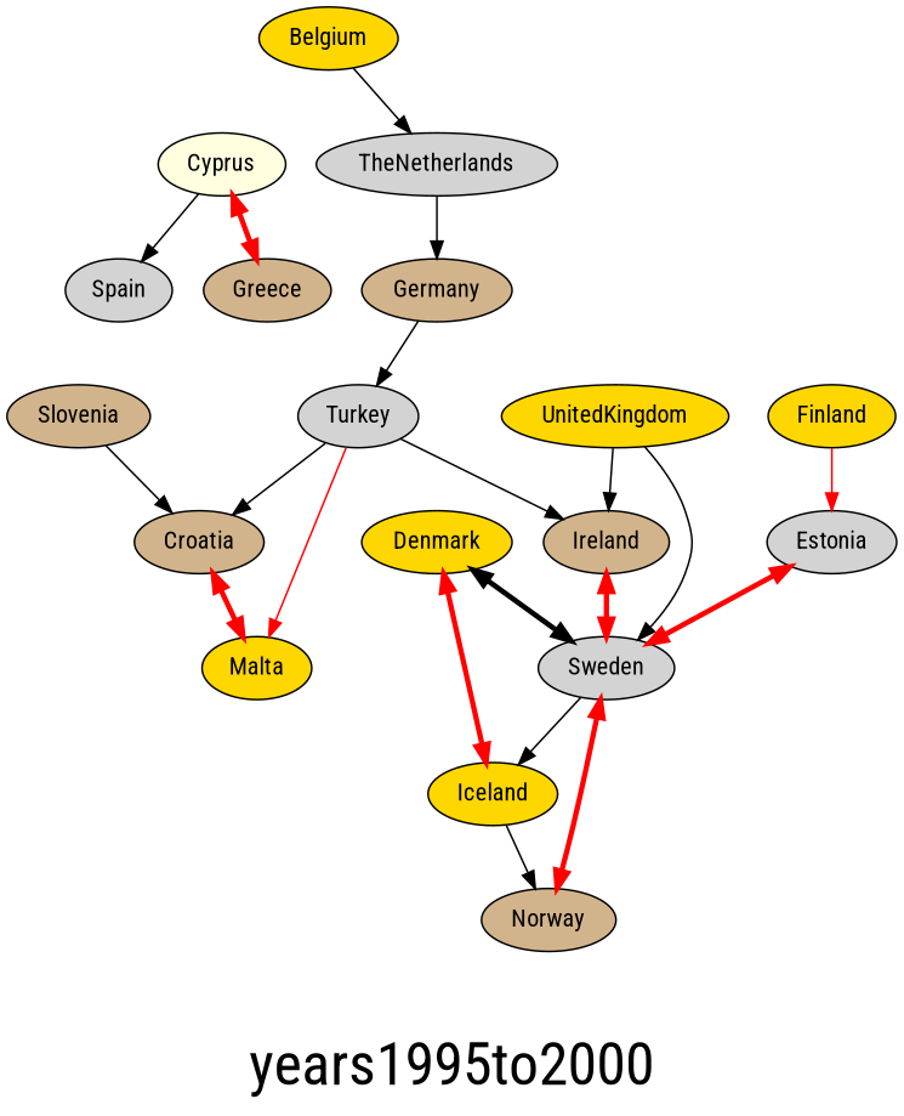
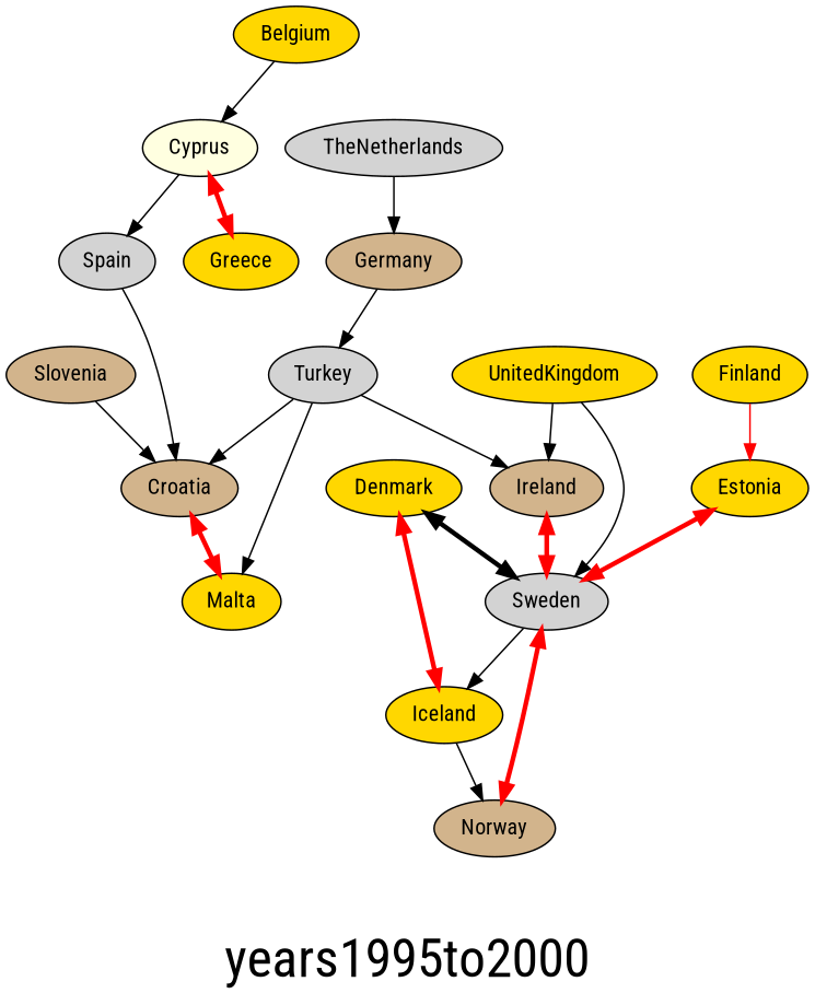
  digraph {
    fontname="Roboto Condensed"
    fontsize=34
    label=years1995to2000
    node [fillcolor=gold fontname="Roboto Condensed" style=filled]
    edge [fontname="Roboto Condensed"]
    TheNetherlands [fillcolor=lightgrey]
    Belgium
    Germany [fillcolor=tan]
    Turkey [fillcolor=lightgrey]
    Croatia [fillcolor=tan]
    Malta
    Cyprus [fillcolor=lightyellow]
-   Greece [fillcolor=tan]
+   Greece
    Spain [fillcolor=lightgrey]
    Denmark
    Iceland
    Sweden [fillcolor=lightgrey]
    Norway [fillcolor=tan]
-   Estonia [fillcolor=lightgrey]
+   Estonia
    Finland
    Ireland [fillcolor=tan]
    Slovenia [fillcolor=tan]
    UnitedKingdom
    TheNetherlands -> Germany
-   Belgium -> TheNetherlands
+   Belgium -> Cyprus
    Germany -> Turkey
    Turkey -> Croatia
-   Turkey -> Malta [color=red]
+   Turkey -> Malta
    Turkey -> Ireland
    Croatia -> Malta [color=red dir=both penwidth=3]
    Cyprus -> Greece [color=red dir=both penwidth=3]
    Cyprus -> Spain
+   Spain -> Croatia
    Denmark -> Iceland [color=red dir=both penwidth=3]
    Denmark -> Sweden [color=black dir=both penwidth=3]
    Iceland -> Norway
    Sweden -> Iceland
    Norway -> Sweden [color=red dir=both penwidth=3]
    Estonia -> Sweden [color=red dir=both penwidth=3]
    Finland -> Estonia [color=red]
    Ireland -> Sweden [color=red dir=both penwidth=3]
    Slovenia -> Croatia
    UnitedKingdom -> Sweden
    UnitedKingdom -> Ireland
  }
